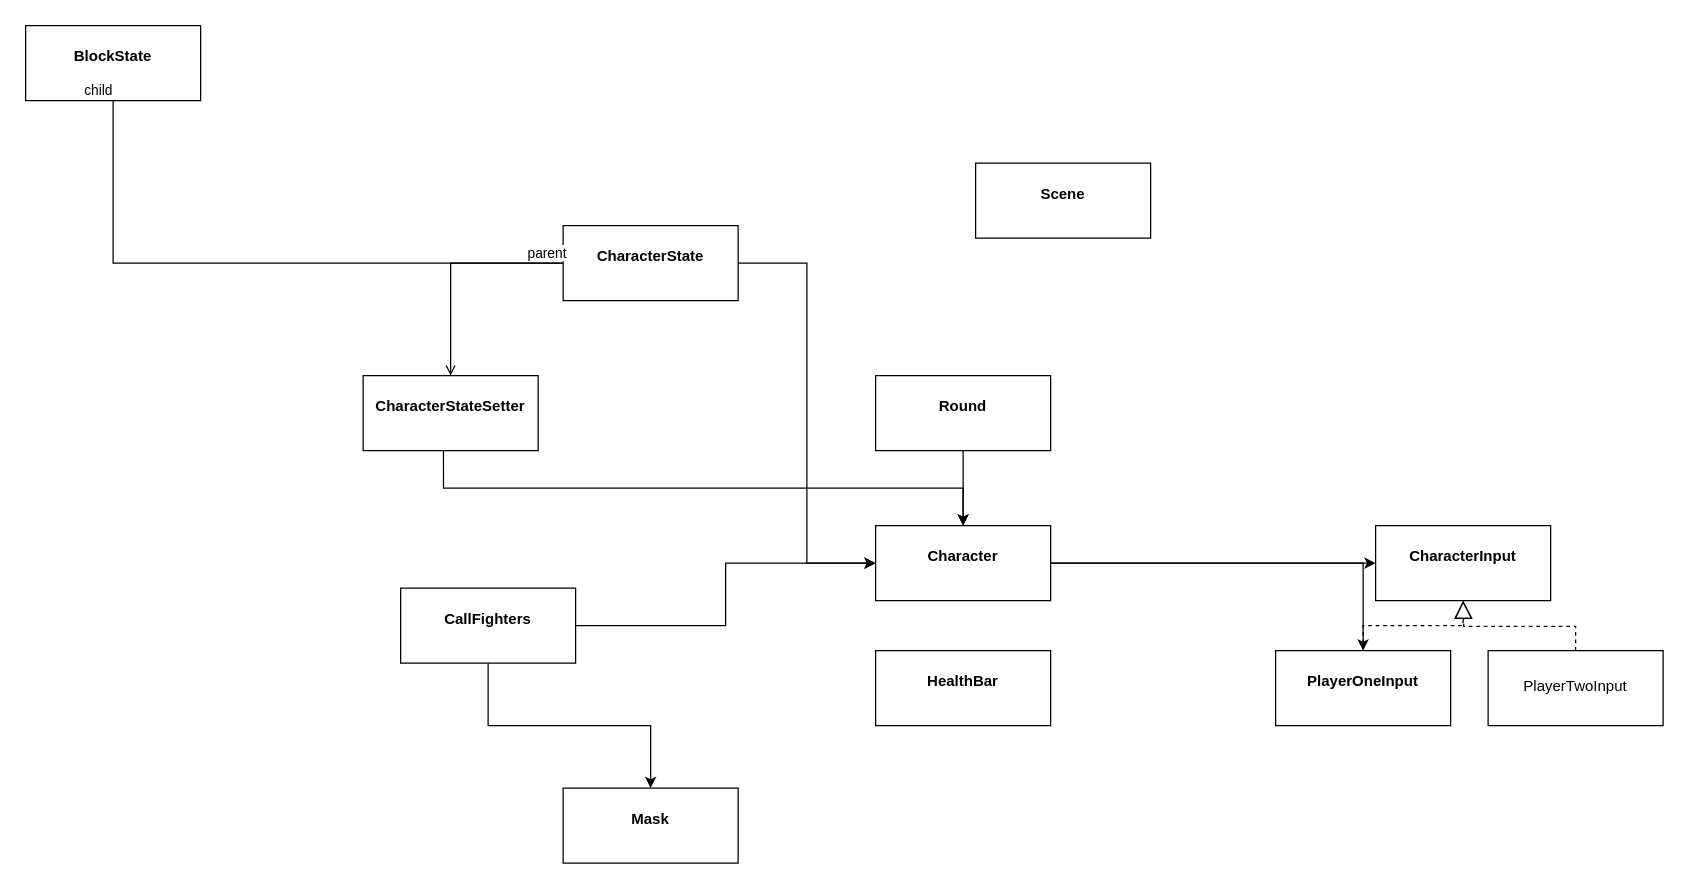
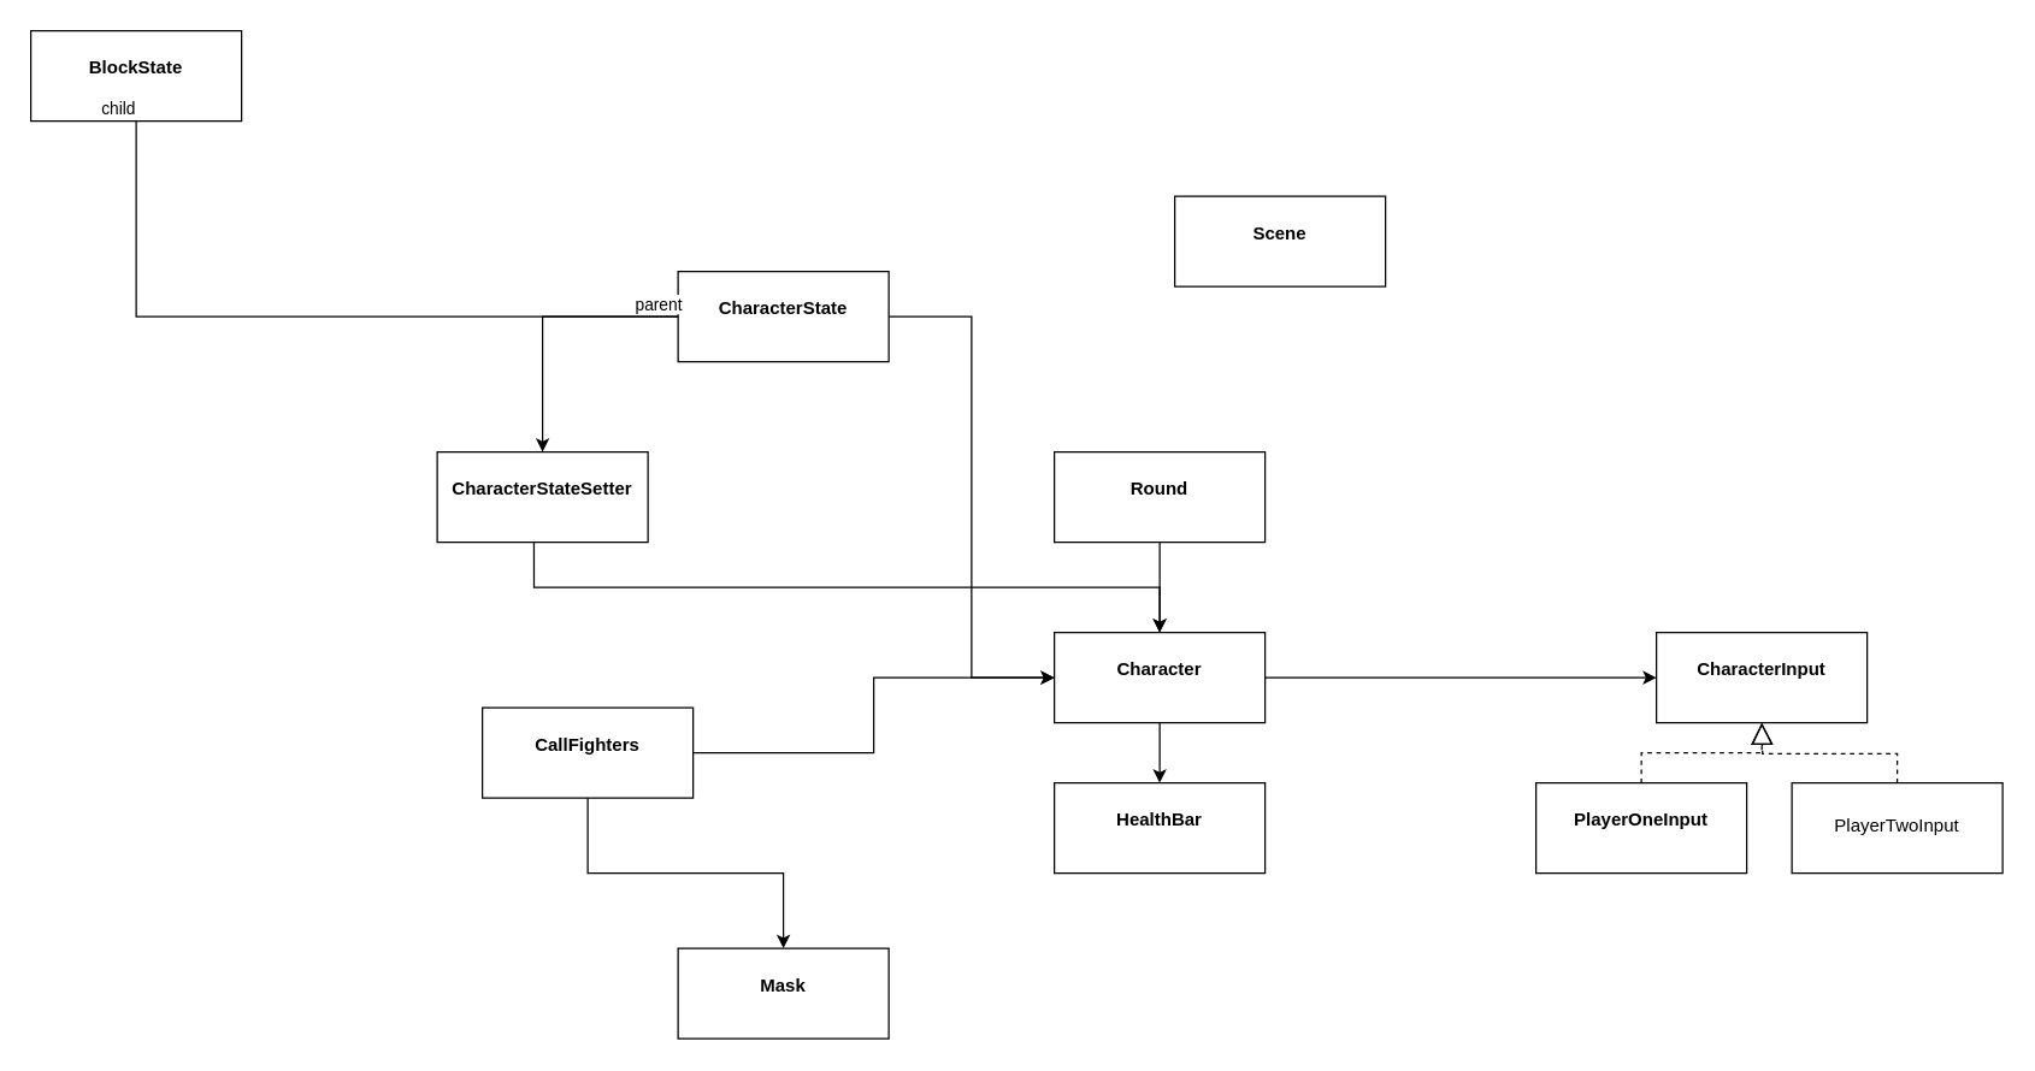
  <mxCell id="0" />
  <mxCell id="1" parent="0" />
  <mxCell id="2" style="edgeStyle=orthogonalEdgeStyle;rounded=0;orthogonalLoop=1;jettySize=auto;html=1;" edge="1" parent="1" source="4" target="5"><mxGeometry relative="1" as="geometry" /></mxCell>
- <mxCell id="3" style="edgeStyle=orthogonalEdgeStyle;rounded=0;orthogonalLoop=1;jettySize=auto;html=1;" edge="1" parent="1" source="4" target="9"><mxGeometry relative="1" as="geometry" /></mxCell>
+ <mxCell id="3" style="edgeStyle=orthogonalEdgeStyle;rounded=0;orthogonalLoop=1;jettySize=auto;html=1;" edge="1" parent="1" source="4" target="8"><mxGeometry relative="1" as="geometry" /></mxCell>
  <mxCell id="4" value="&lt;p style=&quot;margin: 0px ; margin-top: 4px ; text-align: center&quot;&gt;&lt;br&gt;&lt;b&gt;Character&lt;/b&gt;&lt;/p&gt;" style="verticalAlign=top;align=left;overflow=fill;fontSize=12;fontFamily=Helvetica;html=1;" vertex="1" parent="1"><mxGeometry x="700" y="420" width="140" height="60" as="geometry" /></mxCell>
  <mxCell id="5" value="&lt;p style=&quot;margin: 0px ; margin-top: 4px ; text-align: center&quot;&gt;&lt;br&gt;&lt;b&gt;CharacterInput&lt;/b&gt;&lt;/p&gt;" style="verticalAlign=top;align=left;overflow=fill;fontSize=12;fontFamily=Helvetica;html=1;" vertex="1" parent="1"><mxGeometry x="1100" y="420" width="140" height="60" as="geometry" /></mxCell>
  <mxCell id="6" style="edgeStyle=orthogonalEdgeStyle;rounded=0;orthogonalLoop=1;jettySize=auto;html=1;exitX=0.459;exitY=0.999;exitDx=0;exitDy=0;exitPerimeter=0;" edge="1" parent="1" source="7" target="4"><mxGeometry relative="1" as="geometry" /></mxCell>
  <mxCell id="7" value="&lt;p style=&quot;margin: 0px ; margin-top: 4px ; text-align: center&quot;&gt;&lt;br&gt;&lt;b&gt;CharacterStateSetter&lt;/b&gt;&lt;/p&gt;" style="verticalAlign=top;align=left;overflow=fill;fontSize=12;fontFamily=Helvetica;html=1;" vertex="1" parent="1"><mxGeometry x="290" y="300" width="140" height="60" as="geometry" /></mxCell>
  <mxCell id="8" value="&lt;p style=&quot;margin: 0px ; margin-top: 4px ; text-align: center&quot;&gt;&lt;br&gt;&lt;b&gt;HealthBar&lt;/b&gt;&lt;/p&gt;" style="verticalAlign=top;align=left;overflow=fill;fontSize=12;fontFamily=Helvetica;html=1;" vertex="1" parent="1"><mxGeometry x="700" y="520" width="140" height="60" as="geometry" /></mxCell>
  <mxCell id="9" value="&lt;p style=&quot;margin: 0px ; margin-top: 4px ; text-align: center&quot;&gt;&lt;br&gt;&lt;b&gt;PlayerOneInput&lt;/b&gt;&lt;/p&gt;" style="verticalAlign=top;align=left;overflow=fill;fontSize=12;fontFamily=Helvetica;html=1;" vertex="1" parent="1"><mxGeometry x="1020" y="520" width="140" height="60" as="geometry" /></mxCell>
  <mxCell id="10" value="&lt;p style=&quot;margin: 0px ; margin-top: 4px ; text-align: center&quot;&gt;&lt;br&gt;&lt;/p&gt;&lt;p style=&quot;margin: 0px ; margin-top: 4px ; text-align: center&quot;&gt;PlayerTwoInput&lt;/p&gt;" style="verticalAlign=top;align=left;overflow=fill;fontSize=12;fontFamily=Helvetica;html=1;" vertex="1" parent="1"><mxGeometry x="1190" y="520" width="140" height="60" as="geometry" /></mxCell>
  <mxCell id="11" style="edgeStyle=orthogonalEdgeStyle;rounded=0;orthogonalLoop=1;jettySize=auto;html=1;" edge="1" parent="1" source="12" target="4"><mxGeometry relative="1" as="geometry" /></mxCell>
  <mxCell id="12" value="&lt;p style=&quot;margin: 0px ; margin-top: 4px ; text-align: center&quot;&gt;&lt;br&gt;&lt;b&gt;Round&lt;/b&gt;&lt;/p&gt;" style="verticalAlign=top;align=left;overflow=fill;fontSize=12;fontFamily=Helvetica;html=1;" vertex="1" parent="1"><mxGeometry x="700" y="300" width="140" height="60" as="geometry" /></mxCell>
  <mxCell id="13" value="&lt;p style=&quot;margin: 0px ; margin-top: 4px ; text-align: center&quot;&gt;&lt;br&gt;&lt;b&gt;Scene&lt;/b&gt;&lt;/p&gt;" style="verticalAlign=top;align=left;overflow=fill;fontSize=12;fontFamily=Helvetica;html=1;" vertex="1" parent="1"><mxGeometry x="780" y="130" width="140" height="60" as="geometry" /></mxCell>
  <mxCell id="14" value="" style="endArrow=block;dashed=1;endFill=0;endSize=12;html=1;rounded=0;edgeStyle=orthogonalEdgeStyle;exitX=0.5;exitY=0;exitDx=0;exitDy=0;entryX=0.5;entryY=1;entryDx=0;entryDy=0;" edge="1" parent="1" source="9" target="5"><mxGeometry width="160" relative="1" as="geometry"><mxPoint x="1160" y="640" as="sourcePoint" /><mxPoint x="1320" y="640" as="targetPoint" /></mxGeometry></mxCell>
  <mxCell id="15" value="" style="endArrow=block;dashed=1;endFill=0;endSize=12;html=1;rounded=0;edgeStyle=orthogonalEdgeStyle;exitX=0.5;exitY=0;exitDx=0;exitDy=0;" edge="1" parent="1" source="10"><mxGeometry width="160" relative="1" as="geometry"><mxPoint x="1160" y="640" as="sourcePoint" /><mxPoint x="1170" y="480" as="targetPoint" /></mxGeometry></mxCell>
  <mxCell id="16" style="edgeStyle=orthogonalEdgeStyle;rounded=0;orthogonalLoop=1;jettySize=auto;html=1;" edge="1" parent="1" source="18" target="19"><mxGeometry relative="1" as="geometry" /></mxCell>
  <mxCell id="17" style="edgeStyle=orthogonalEdgeStyle;rounded=0;orthogonalLoop=1;jettySize=auto;html=1;entryX=0;entryY=0.5;entryDx=0;entryDy=0;" edge="1" parent="1" source="18" target="4"><mxGeometry relative="1" as="geometry" /></mxCell>
  <mxCell id="18" value="&lt;p style=&quot;margin: 0px ; margin-top: 4px ; text-align: center&quot;&gt;&lt;br&gt;&lt;b&gt;CallFighters&lt;/b&gt;&lt;/p&gt;" style="verticalAlign=top;align=left;overflow=fill;fontSize=12;fontFamily=Helvetica;html=1;" vertex="1" parent="1"><mxGeometry x="320" y="470" width="140" height="60" as="geometry" /></mxCell>
  <mxCell id="19" value="&lt;p style=&quot;margin: 0px ; margin-top: 4px ; text-align: center&quot;&gt;&lt;br&gt;&lt;b&gt;Mask&lt;/b&gt;&lt;/p&gt;" style="verticalAlign=top;align=left;overflow=fill;fontSize=12;fontFamily=Helvetica;html=1;" vertex="1" parent="1"><mxGeometry x="450" y="630" width="140" height="60" as="geometry" /></mxCell>
- <mxCell id="20" style="edgeStyle=orthogonalEdgeStyle;rounded=0;orthogonalLoop=1;jettySize=auto;html=1;entryX=0.5;entryY=0;entryDx=0;entryDy=0;endArrow=open;" edge="1" parent="1" source="22" target="7"><mxGeometry relative="1" as="geometry" /></mxCell>
+ <mxCell id="20" style="edgeStyle=orthogonalEdgeStyle;rounded=0;orthogonalLoop=1;jettySize=auto;html=1;entryX=0.5;entryY=0;entryDx=0;entryDy=0;" edge="1" parent="1" source="22" target="7"><mxGeometry relative="1" as="geometry" /></mxCell>
  <mxCell id="21" style="edgeStyle=orthogonalEdgeStyle;rounded=0;orthogonalLoop=1;jettySize=auto;html=1;entryX=0;entryY=0.5;entryDx=0;entryDy=0;" edge="1" parent="1" source="22" target="4"><mxGeometry relative="1" as="geometry" /></mxCell>
  <mxCell id="22" value="&lt;p style=&quot;margin: 0px ; margin-top: 4px ; text-align: center&quot;&gt;&lt;br&gt;&lt;b&gt;CharacterState&lt;/b&gt;&lt;/p&gt;" style="verticalAlign=top;align=left;overflow=fill;fontSize=12;fontFamily=Helvetica;html=1;" vertex="1" parent="1"><mxGeometry x="450" y="180" width="140" height="60" as="geometry" /></mxCell>
  <mxCell id="23" value="&lt;p style=&quot;margin: 0px ; margin-top: 4px ; text-align: center&quot;&gt;&lt;br&gt;&lt;b&gt;BlockState&lt;/b&gt;&lt;/p&gt;" style="verticalAlign=top;align=left;overflow=fill;fontSize=12;fontFamily=Helvetica;html=1;" vertex="1" parent="1"><mxGeometry x="20" y="20" width="140" height="60" as="geometry" /></mxCell>
  <mxCell id="24" value="" style="endArrow=none;html=1;edgeStyle=orthogonalEdgeStyle;rounded=0;entryX=0.5;entryY=1;entryDx=0;entryDy=0;" edge="1" parent="1" source="22" target="23"><mxGeometry relative="1" as="geometry"><mxPoint x="520" y="30" as="sourcePoint" /><mxPoint x="520" y="30" as="targetPoint" /></mxGeometry></mxCell>
  <mxCell id="25" value="parent" style="edgeLabel;resizable=0;html=1;align=left;verticalAlign=bottom;" connectable="0" vertex="1" parent="24"><mxGeometry x="-1" relative="1" as="geometry"><mxPoint x="-30" as="offset" /></mxGeometry></mxCell>
  <mxCell id="26" value="child" style="edgeLabel;resizable=0;html=1;align=right;verticalAlign=bottom;" connectable="0" vertex="1" parent="24"><mxGeometry x="1" relative="1" as="geometry" /></mxCell>
